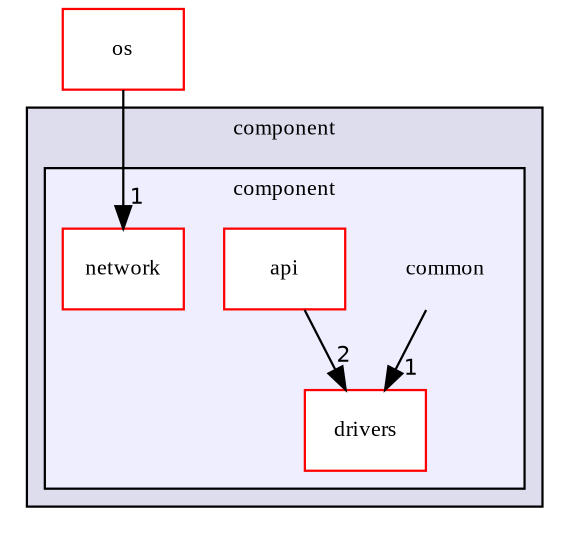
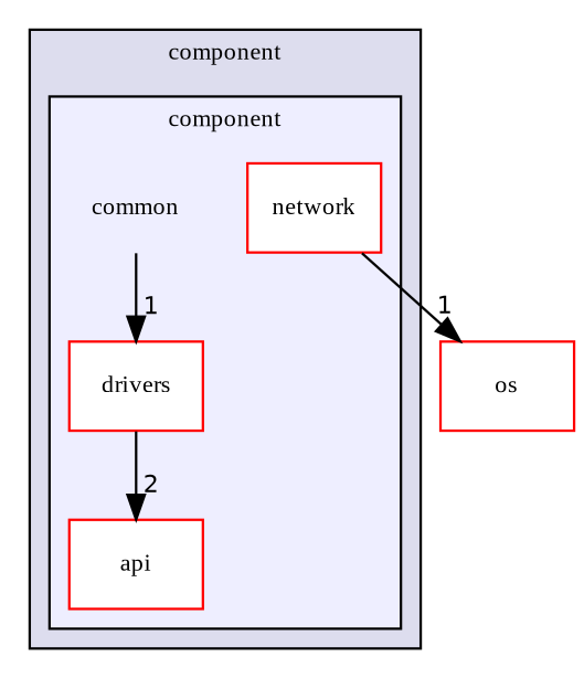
  digraph {
    compound=true
    fontname="Liberation Serif"
    node [fontname="Liberation Serif" fontsize=10 shape=box color=red fillcolor=white style=filled]
    edge [fontname="Liberation Serif" headlabel=1 labeldistance=1.5 labelfontname=Helvetica labelfontsize=10]
    n1 [label=common shape=plaintext color="" fillcolor="" style=""]
    n2 [label=api]
    n3 [label=drivers]
    n4 [label=network]
    n5 [label=os]
    subgraph cluster_1 {
      bgcolor="#ddddee"
      fontsize=10
      label=component
      pencolor=black
      subgraph cluster_2 {
        bgcolor="#eeeeff"
        fontsize=10
        label=component
        pencolor=black
        n1
        n2
        n3
        n4
      }
    }
    n1 -> n3
-   n2 -> n3 [headlabel=2]
-   n5 -> n4
+   n3 -> n2 [headlabel=2]
+   n4 -> n5
  }
